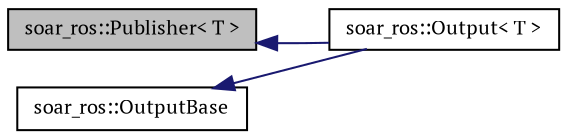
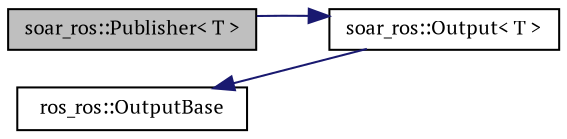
  digraph {
    fontname="PT Serif"
    rankdir=LR
    node [color=black fillcolor=white fontname="PT Serif" fontsize=10 shape=record style=filled]
    edge [color=midnightblue dir=back fontname="PT Serif" fontsize=10 labelfontname=Helvetica labelfontsize=10 style=solid]
    n1 [fillcolor=grey75 fontcolor=black height=0.2 label="soar_ros::Publisher\< T \>" width=0.4]
    n2 [height=0.2 label="soar_ros::Output\< T \>" width=0.4]
-   n3 [height=0.2 label="soar_ros::OutputBase" width=0.4]
-   n1 -> n2
+   n3 [height=0.2 label="ros_ros::OutputBase" width=0.4]
+   n2 -> n1
    n3 -> n2
  }
